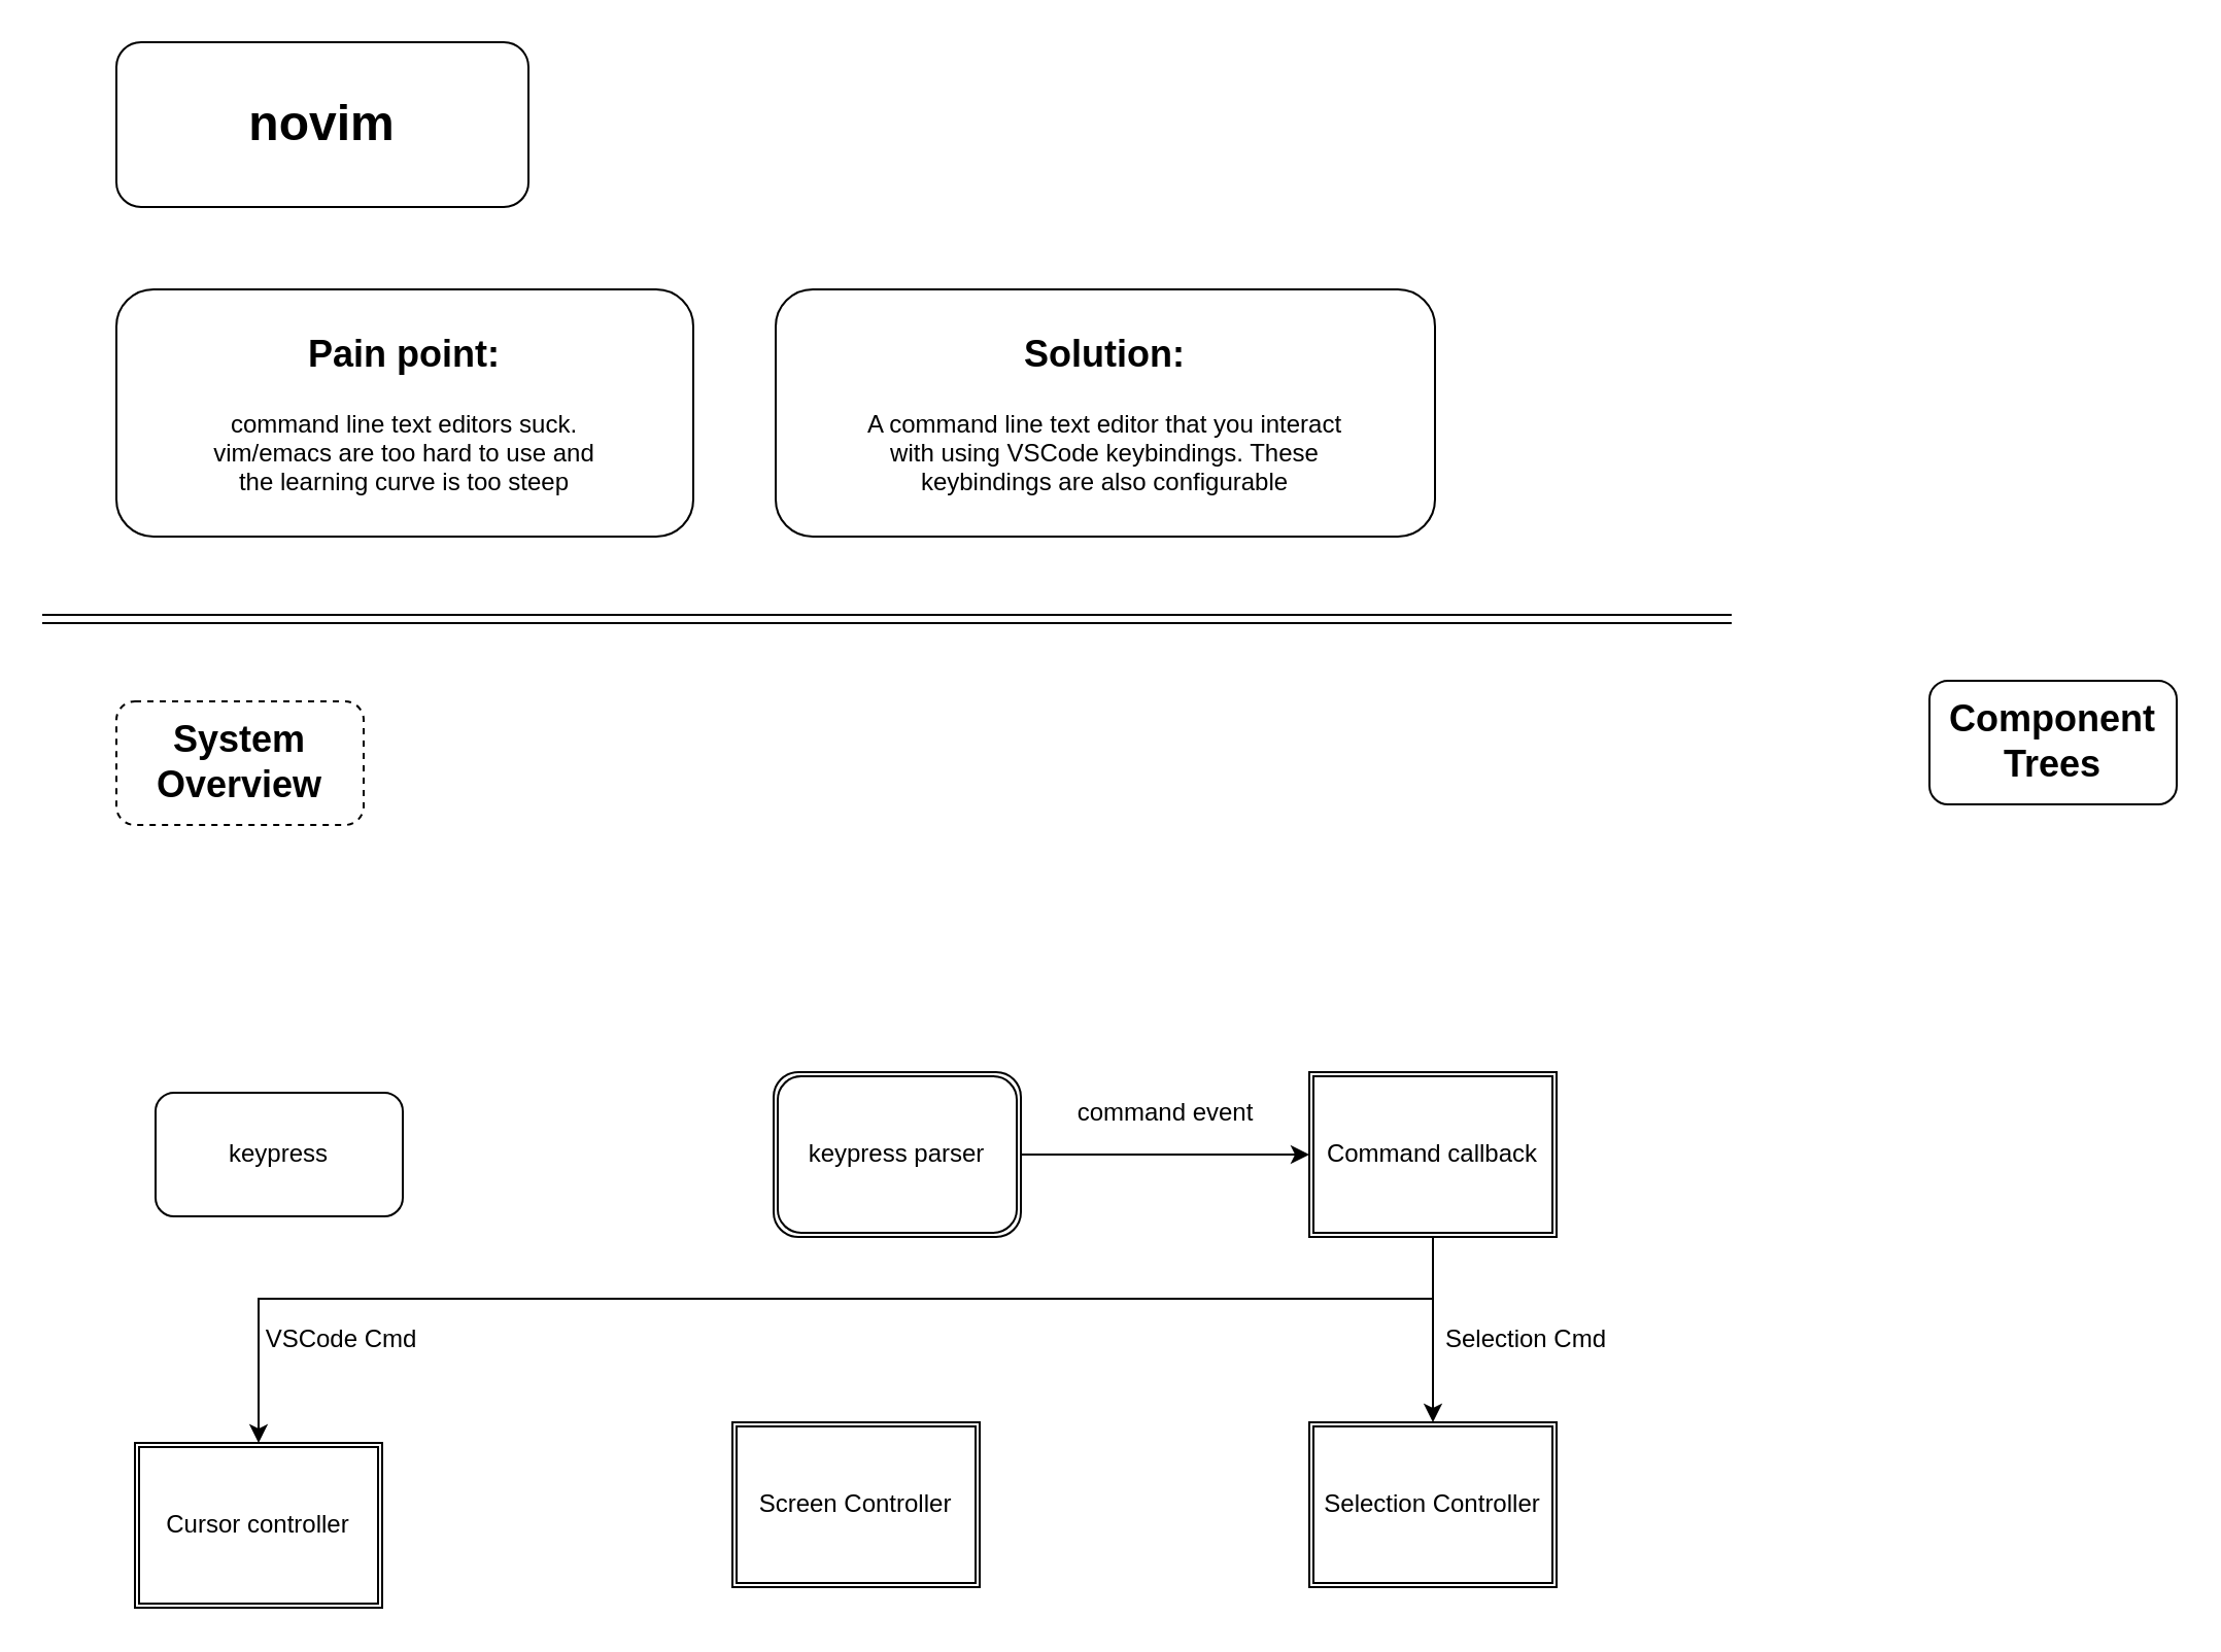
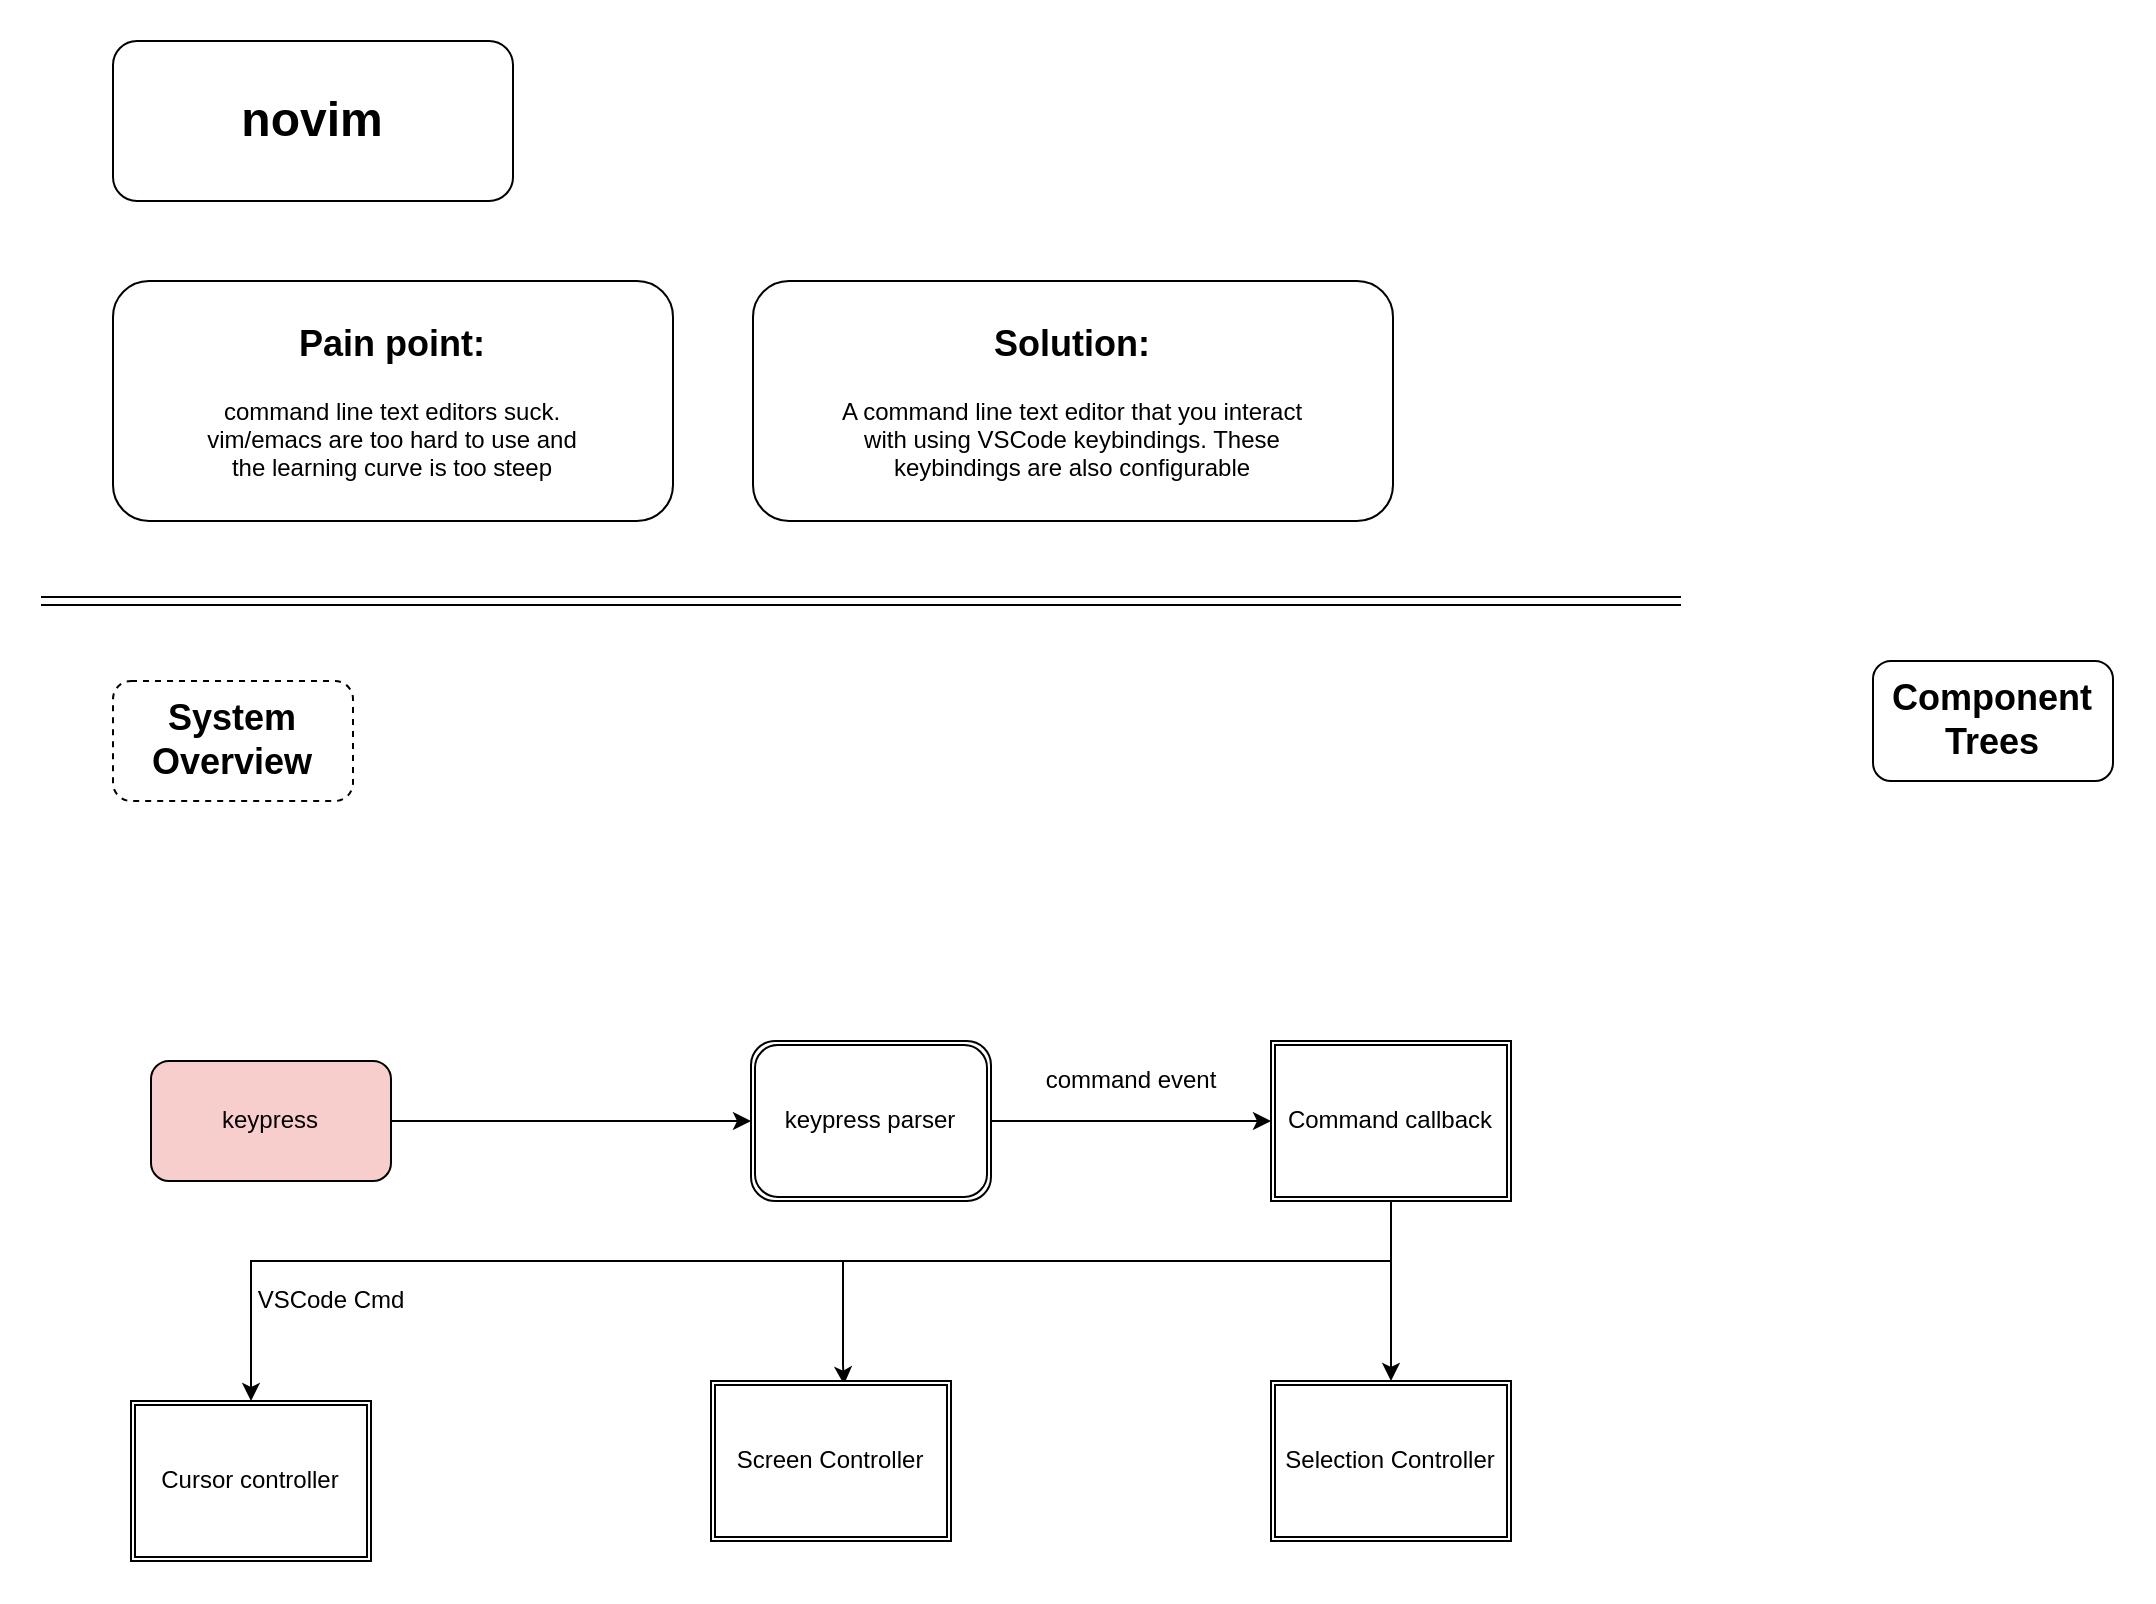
  <mxCell id="0" />
  <mxCell id="1" parent="0" />
  <mxCell id="2" value="&lt;h1&gt;&lt;b&gt;novim&lt;/b&gt;&lt;/h1&gt;" style="rounded=1;whiteSpace=wrap;html=1;fontSize=12;glass=0;strokeWidth=1;shadow=0;" parent="1" vertex="1"><mxGeometry x="56" y="20" width="200" height="80" as="geometry" /></mxCell>
  <mxCell id="3" value="&lt;h2&gt;Pain point: &lt;/h2&gt;&lt;blockquote&gt;command line text editors suck. vim/emacs are too hard to use and the learning curve is too steep&lt;/blockquote&gt;" style="rounded=1;whiteSpace=wrap;html=1;fontSize=12;glass=0;strokeWidth=1;shadow=0;" vertex="1" parent="1"><mxGeometry x="56" y="140" width="280" height="120" as="geometry" /></mxCell>
  <mxCell id="4" value="&lt;h2&gt;Solution:&lt;/h2&gt;&lt;blockquote&gt;A command line text editor that you interact with using VSCode keybindings. These keybindings are also configurable&lt;/blockquote&gt;" style="rounded=1;whiteSpace=wrap;html=1;fontSize=12;glass=0;strokeWidth=1;shadow=0;" vertex="1" parent="1"><mxGeometry x="376" y="140" width="320" height="120" as="geometry" /></mxCell>
  <mxCell id="5" value="&lt;h2&gt;System Overview&lt;/h2&gt;" style="rounded=1;whiteSpace=wrap;html=1;dashed=1;" vertex="1" parent="1"><mxGeometry x="56" y="340" width="120" height="60" as="geometry" /></mxCell>
  <mxCell id="6" value="" style="shape=link;html=1;" edge="1" parent="1"><mxGeometry width="100" relative="1" as="geometry"><mxPoint x="20" y="300" as="sourcePoint" /><mxPoint x="840" y="300" as="targetPoint" /></mxGeometry></mxCell>
- <mxCell id="8" value="keypress" style="rounded=1;whiteSpace=wrap;html=1;" vertex="1" parent="1"><mxGeometry x="75" y="530" width="120" height="60" as="geometry" /></mxCell>
+ <mxCell id="7" style="edgeStyle=orthogonalEdgeStyle;rounded=0;orthogonalLoop=1;jettySize=auto;html=1;" edge="1" parent="1" source="8" target="10"><mxGeometry relative="1" as="geometry" /></mxCell>
+ <mxCell id="8" value="keypress" style="rounded=1;whiteSpace=wrap;html=1;fillColor=#f8cecc;" vertex="1" parent="1"><mxGeometry x="75" y="530" width="120" height="60" as="geometry" /></mxCell>
  <mxCell id="9" style="edgeStyle=orthogonalEdgeStyle;rounded=0;orthogonalLoop=1;jettySize=auto;html=1;entryX=0;entryY=0.5;entryDx=0;entryDy=0;" edge="1" parent="1" source="10" target="14"><mxGeometry relative="1" as="geometry" /></mxCell>
  <mxCell id="10" value="keypress parser" style="shape=ext;double=1;rounded=1;whiteSpace=wrap;html=1;" vertex="1" parent="1"><mxGeometry x="375" y="520" width="120" height="80" as="geometry" /></mxCell>
  <mxCell id="11" style="edgeStyle=orthogonalEdgeStyle;rounded=0;orthogonalLoop=1;jettySize=auto;html=1;" edge="1" parent="1" source="14" target="16"><mxGeometry relative="1" as="geometry"><Array as="points"><mxPoint x="695" y="630" /><mxPoint x="125" y="630" /></Array></mxGeometry></mxCell>
+ <mxCell id="12" style="edgeStyle=orthogonalEdgeStyle;rounded=0;orthogonalLoop=1;jettySize=auto;html=1;entryX=0.554;entryY=0.022;entryDx=0;entryDy=0;entryPerimeter=0;" edge="1" parent="1" source="14" target="18"><mxGeometry relative="1" as="geometry"><Array as="points"><mxPoint x="695" y="630" /><mxPoint x="421" y="630" /><mxPoint x="421" y="682" /></Array></mxGeometry></mxCell>
  <mxCell id="13" style="edgeStyle=orthogonalEdgeStyle;rounded=0;orthogonalLoop=1;jettySize=auto;html=1;entryX=0.5;entryY=0;entryDx=0;entryDy=0;" edge="1" parent="1" source="14" target="19"><mxGeometry relative="1" as="geometry" /></mxCell>
  <mxCell id="14" value="Command callback" style="shape=ext;double=1;rounded=0;whiteSpace=wrap;html=1;" vertex="1" parent="1"><mxGeometry x="635" y="520" width="120" height="80" as="geometry" /></mxCell>
  <mxCell id="15" value="command event" style="text;html=1;align=center;verticalAlign=middle;resizable=0;points=[];autosize=1;strokeColor=none;" vertex="1" parent="1"><mxGeometry x="515" y="530" width="100" height="20" as="geometry" /></mxCell>
  <mxCell id="16" value="Cursor controller" style="shape=ext;double=1;rounded=0;whiteSpace=wrap;html=1;" vertex="1" parent="1"><mxGeometry x="65" y="700" width="120" height="80" as="geometry" /></mxCell>
  <mxCell id="17" value="VSCode Cmd" style="text;html=1;align=center;verticalAlign=middle;resizable=0;points=[];autosize=1;strokeColor=none;" vertex="1" parent="1"><mxGeometry x="125" y="640" width="80" height="20" as="geometry" /></mxCell>
  <mxCell id="18" value="Screen Controller" style="shape=ext;double=1;rounded=0;whiteSpace=wrap;html=1;" vertex="1" parent="1"><mxGeometry x="355" y="690" width="120" height="80" as="geometry" /></mxCell>
  <mxCell id="19" value="Selection Controller" style="shape=ext;double=1;rounded=0;whiteSpace=wrap;html=1;" vertex="1" parent="1"><mxGeometry x="635" y="690" width="120" height="80" as="geometry" /></mxCell>
- <mxCell id="20" value="Selection Cmd" style="text;html=1;align=center;verticalAlign=middle;resizable=0;points=[];autosize=1;strokeColor=none;" vertex="1" parent="1"><mxGeometry x="695" y="640" width="90" height="20" as="geometry" /></mxCell>
  <mxCell id="21" value="&lt;h2&gt;Component Trees&lt;/h2&gt;" style="rounded=1;whiteSpace=wrap;html=1;" vertex="1" parent="1"><mxGeometry x="936" y="330" width="120" height="60" as="geometry" /></mxCell>
